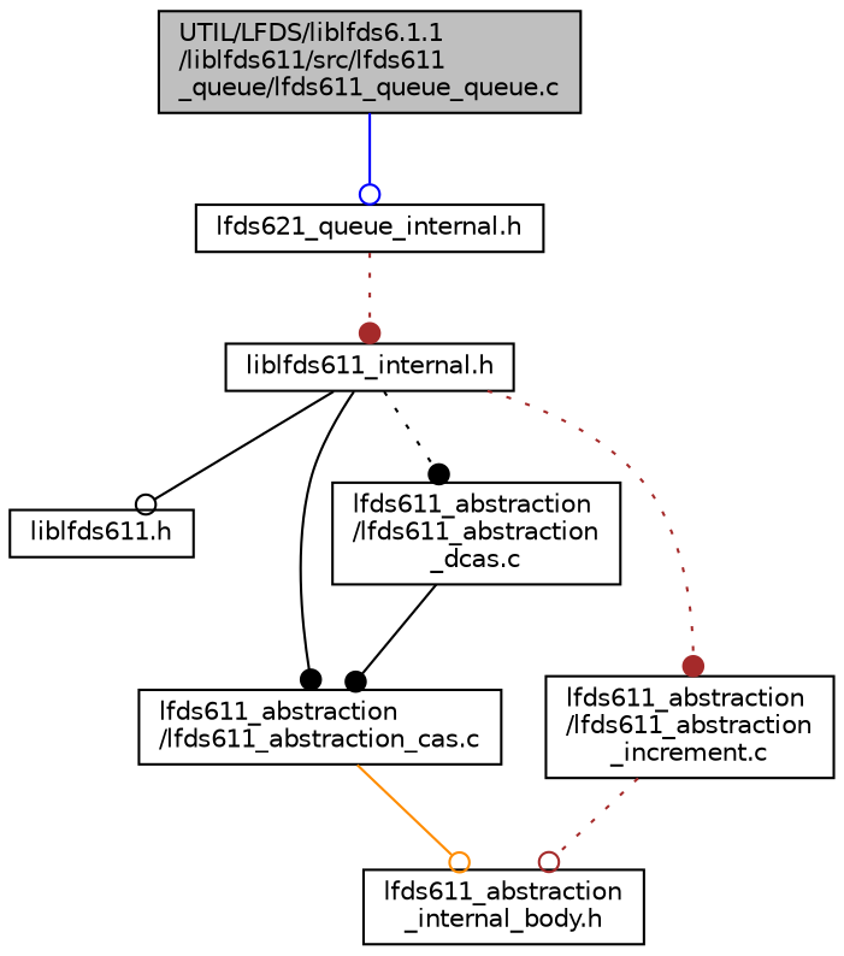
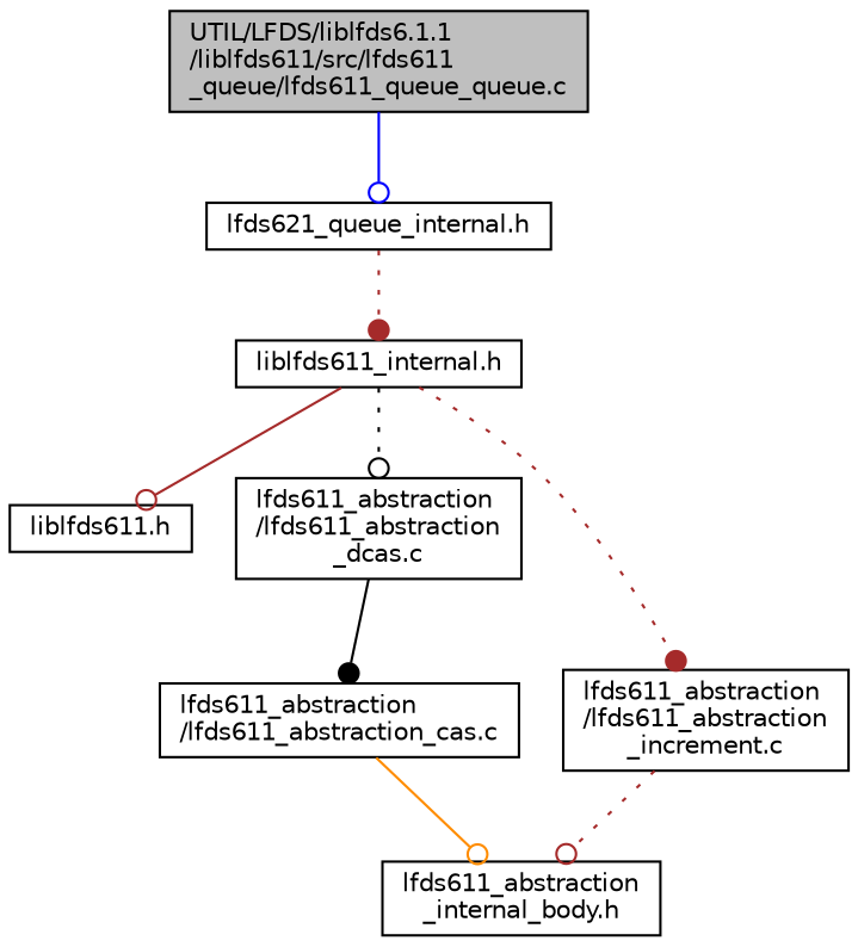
  digraph {
    node [color=black fillcolor=white fontname=Helvetica fontsize=10 shape=record style=filled]
    edge [arrowhead=odot color=black fontname=Helvetica fontsize=10 labelfontname=Helvetica labelfontsize=10 style=solid]
    n1 [fillcolor=grey75 fontcolor=black height=0.2 label="UTIL/LFDS/liblfds6.1.1\l/liblfds611/src/lfds611\l_queue/lfds611_queue_queue.c" width=0.4]
    n2 [height=0.2 label="lfds621_queue_internal.h" width=0.4]
    n3 [height=0.2 label="liblfds611_internal.h" width=0.4]
    n4 [height=0.2 label="liblfds611.h" width=0.4]
    n5 [height=0.2 label="lfds611_abstraction\l/lfds611_abstraction_cas.c" width=0.4]
    n6 [height=0.2 label="lfds611_abstraction\l/lfds611_abstraction\l_dcas.c" width=0.4]
    n7 [height=0.2 label="lfds611_abstraction\l/lfds611_abstraction\l_increment.c" width=0.4]
    n8 [height=0.2 label="lfds611_abstraction\l_internal_body.h" width=0.4]
    n1 -> n2 [color=blue]
    n2 -> n3 [arrowhead=dot color=brown style=dotted]
-   n3 -> n4
-   n3 -> n5 [arrowhead=dot]
-   n3 -> n6 [arrowhead=dot style=dotted]
+   n3 -> n4 [color=brown]
+   n3 -> n6 [style=dotted]
    n3 -> n7 [arrowhead=dot color=brown style=dotted]
    n5 -> n8 [color=darkorange]
    n6 -> n5 [arrowhead=dot]
    n7 -> n8 [color=brown style=dotted]
  }
